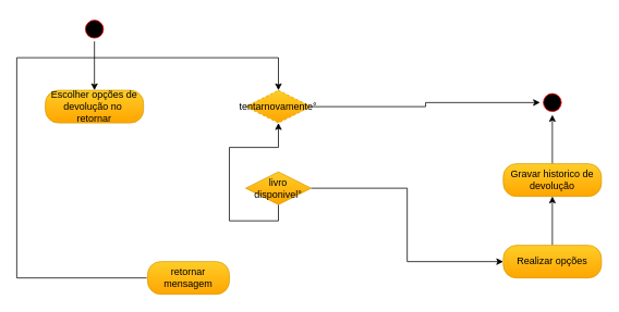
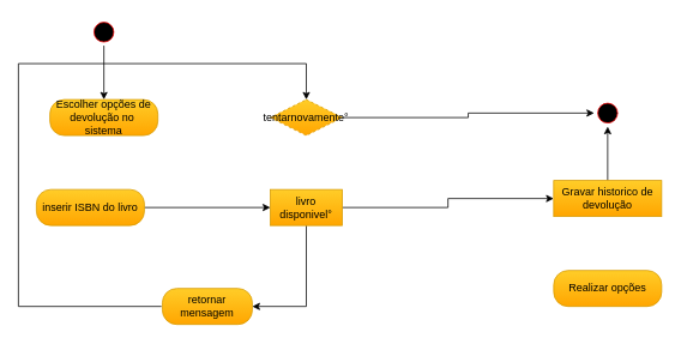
  <mxCell id="0" />
  <mxCell id="1" parent="0" />
  <mxCell id="2" style="edgeStyle=orthogonalEdgeStyle;rounded=0;orthogonalLoop=1;jettySize=auto;html=1;exitX=0.5;exitY=1;exitDx=0;exitDy=0;entryX=0.5;entryY=0;entryDx=0;entryDy=0;" edge="1" parent="1" source="3" target="4"><mxGeometry relative="1" as="geometry" /></mxCell>
  <mxCell id="3" value="" style="ellipse;html=1;shape=startState;fillColor=#000000;strokeColor=#ff0000;" vertex="1" parent="1"><mxGeometry x="100" y="20" width="30" height="30" as="geometry" /></mxCell>
- <mxCell id="4" value="Escolher opções de devolução no&amp;nbsp; retornar" style="rounded=1;whiteSpace=wrap;html=1;arcSize=40;fillColor=#ffcd28;strokeColor=#d79b00;gradientColor=#ffa500;" vertex="1" parent="1"><mxGeometry x="55" y="110" width="120" height="40" as="geometry" /></mxCell>
+ <mxCell id="4" value="Escolher opções de devolução no&amp;nbsp; sistema" style="rounded=1;whiteSpace=wrap;html=1;arcSize=40;fillColor=#ffcd28;strokeColor=#d79b00;gradientColor=#ffa500;" vertex="1" parent="1"><mxGeometry x="55" y="110" width="120" height="40" as="geometry" /></mxCell>
+ <mxCell id="5" style="edgeStyle=orthogonalEdgeStyle;rounded=0;orthogonalLoop=1;jettySize=auto;html=1;exitX=1;exitY=0.5;exitDx=0;exitDy=0;entryX=0;entryY=0.5;entryDx=0;entryDy=0;" edge="1" parent="1" source="6" target="16"><mxGeometry relative="1" as="geometry"><Array as="points"><mxPoint x="300" y="230" /></Array></mxGeometry></mxCell>
+ <mxCell id="6" value="inserir ISBN do livro" style="rounded=1;whiteSpace=wrap;html=1;arcSize=40;fillColor=#ffcd28;strokeColor=#d79b00;gradientColor=#ffa500;" vertex="1" parent="1"><mxGeometry x="40" y="210" width="120" height="40" as="geometry" /></mxCell>
  <mxCell id="7" style="edgeStyle=orthogonalEdgeStyle;rounded=0;orthogonalLoop=1;jettySize=auto;html=1;exitX=1;exitY=0.5;exitDx=0;exitDy=0;entryX=0;entryY=0.5;entryDx=0;entryDy=0;" edge="1" parent="1" source="8" target="9"><mxGeometry relative="1" as="geometry" /></mxCell>
  <mxCell id="8" value="tentarnovamente°" style="rhombus;whiteSpace=wrap;html=1;fillColor=#ffcd28;strokeColor=#d79b00;gradientColor=#ffa500;dashed=1;" vertex="1" parent="1"><mxGeometry x="300" y="110" width="80" height="40" as="geometry" /></mxCell>
  <mxCell id="9" value="" style="ellipse;html=1;shape=startState;fillColor=#000000;strokeColor=#ff0000;" vertex="1" parent="1"><mxGeometry x="660" y="110" width="30" height="30" as="geometry" /></mxCell>
  <mxCell id="10" style="edgeStyle=orthogonalEdgeStyle;rounded=0;orthogonalLoop=1;jettySize=auto;html=1;exitX=0.5;exitY=0;exitDx=0;exitDy=0;entryX=0.5;entryY=1;entryDx=0;entryDy=0;" edge="1" parent="1" source="11" target="9"><mxGeometry relative="1" as="geometry" /></mxCell>
- <mxCell id="11" value="Gravar historico de devolução" style="rounded=1;whiteSpace=wrap;html=1;arcSize=40;fillColor=#ffcd28;strokeColor=#d79b00;gradientColor=#ffa500;" vertex="1" parent="1"><mxGeometry x="615" y="200" width="120" height="40" as="geometry" /></mxCell>
- <mxCell id="12" style="edgeStyle=orthogonalEdgeStyle;rounded=0;orthogonalLoop=1;jettySize=auto;html=1;exitX=0.5;exitY=0;exitDx=0;exitDy=0;entryX=0.5;entryY=1;entryDx=0;entryDy=0;" edge="1" parent="1" source="13" target="11"><mxGeometry relative="1" as="geometry" /></mxCell>
+ <mxCell id="11" value="Gravar historico de devolução" style="whiteSpace=wrap;html=1;arcSize=40;fillColor=#ffcd28;strokeColor=#d79b00;gradientColor=#ffa500;rounded=0;" vertex="1" parent="1"><mxGeometry x="615" y="200" width="120" height="40" as="geometry" /></mxCell>
  <mxCell id="13" value="Realizar opções" style="rounded=1;whiteSpace=wrap;html=1;arcSize=40;fillColor=#ffcd28;strokeColor=#d79b00;gradientColor=#ffa500;" vertex="1" parent="1"><mxGeometry x="615" y="300" width="120" height="40" as="geometry" /></mxCell>
- <mxCell id="14" style="edgeStyle=orthogonalEdgeStyle;rounded=0;orthogonalLoop=1;jettySize=auto;html=1;exitX=0.5;exitY=1;exitDx=0;exitDy=0;" edge="1" parent="1" source="16" target="8"><mxGeometry relative="1" as="geometry" /></mxCell>
- <mxCell id="15" style="edgeStyle=orthogonalEdgeStyle;rounded=0;orthogonalLoop=1;jettySize=auto;html=1;exitX=1;exitY=0.5;exitDx=0;exitDy=0;entryX=0;entryY=0.5;entryDx=0;entryDy=0;" edge="1" parent="1" source="16" target="13"><mxGeometry relative="1" as="geometry" /></mxCell>
- <mxCell id="16" value="livro disponivel°" style="rhombus;whiteSpace=wrap;html=1;fillColor=#ffcd28;strokeColor=#d79b00;gradientColor=#ffa500;" vertex="1" parent="1"><mxGeometry x="300" y="210" width="80" height="40" as="geometry" /></mxCell>
+ <mxCell id="14" style="edgeStyle=orthogonalEdgeStyle;rounded=0;orthogonalLoop=1;jettySize=auto;html=1;exitX=0.5;exitY=1;exitDx=0;exitDy=0;entryX=1;entryY=0.5;entryDx=0;entryDy=0;" edge="1" parent="1" source="16" target="18"><mxGeometry relative="1" as="geometry" /></mxCell>
+ <mxCell id="15" style="edgeStyle=orthogonalEdgeStyle;rounded=0;orthogonalLoop=1;jettySize=auto;html=1;exitX=1;exitY=0.5;exitDx=0;exitDy=0;" edge="1" parent="1" source="16" target="11"><mxGeometry relative="1" as="geometry" /></mxCell>
+ <mxCell id="16" value="livro disponivel°" style="whiteSpace=wrap;html=1;fillColor=#ffcd28;strokeColor=#d79b00;gradientColor=#ffa500;rounded=0;" vertex="1" parent="1"><mxGeometry x="300" y="210" width="80" height="40" as="geometry" /></mxCell>
  <mxCell id="17" style="edgeStyle=orthogonalEdgeStyle;rounded=0;orthogonalLoop=1;jettySize=auto;html=1;exitX=0;exitY=0.5;exitDx=0;exitDy=0;entryX=0.5;entryY=0;entryDx=0;entryDy=0;" edge="1" parent="1" target="8"><mxGeometry relative="1" as="geometry"><mxPoint x="349" y="70" as="targetPoint" /><mxPoint x="179" y="340" as="sourcePoint" /><Array as="points"><mxPoint x="20" y="340" /><mxPoint x="20" y="70" /><mxPoint x="340" y="70" /></Array></mxGeometry></mxCell>
  <mxCell id="18" value="retornar mensagem" style="rounded=1;whiteSpace=wrap;html=1;arcSize=40;fillColor=#ffcd28;strokeColor=#d79b00;gradientColor=#ffa500;" vertex="1" parent="1"><mxGeometry x="180" y="320" width="100" height="40" as="geometry" /></mxCell>
